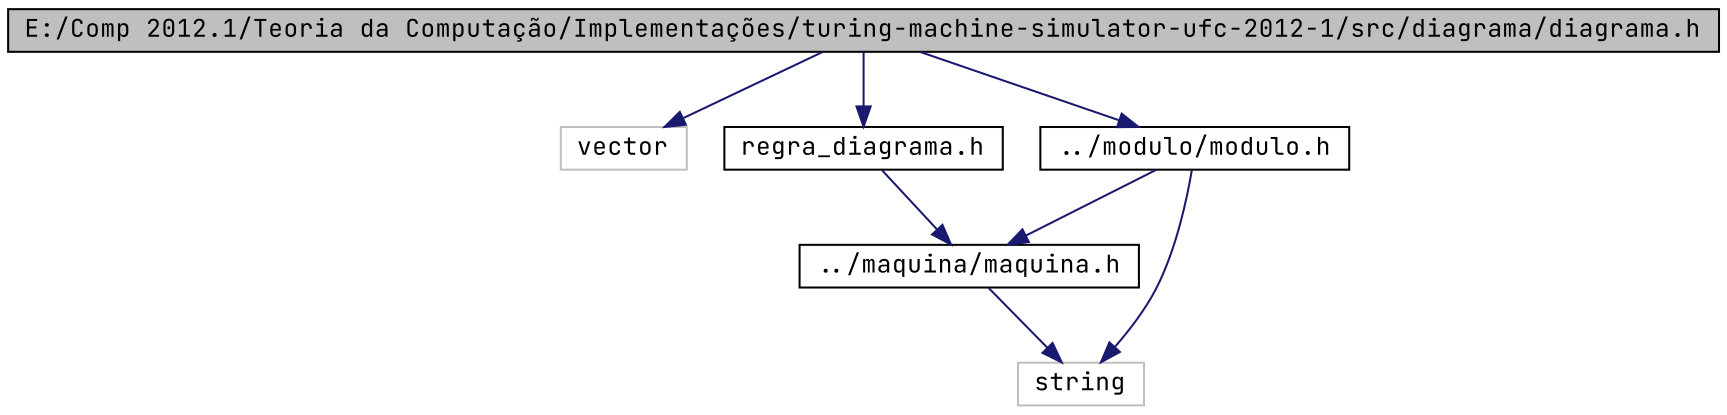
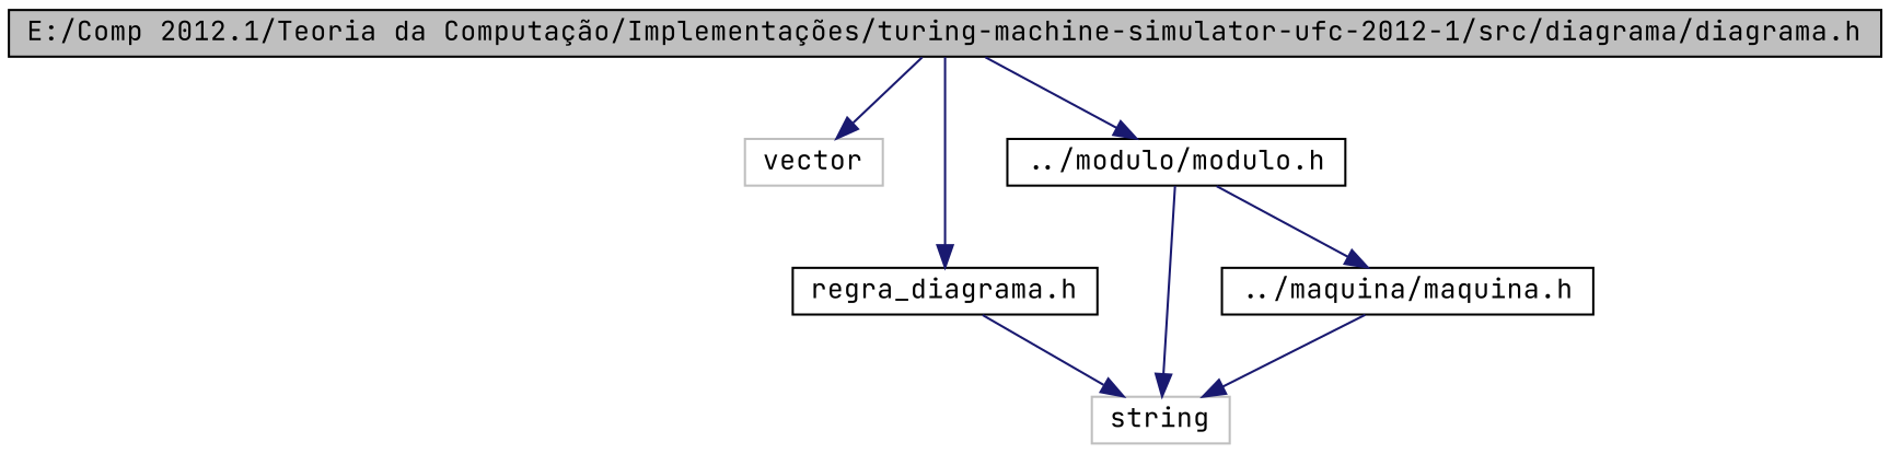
  digraph {
    fontname="JetBrains Mono"
    node [color=black fillcolor=white fontname="JetBrains Mono" fontsize=12 shape=record style=filled]
    edge [color=midnightblue fontname="JetBrains Mono" fontsize=12 labelfontname=Helvetica labelfontsize=12 style=solid]
    n1 [fillcolor=grey75 fontcolor=black height=0.2 label="E:/Comp 2012.1/Teoria da Computação/Implementações/turing-machine-simulator-ufc-2012-1/src/diagrama/diagrama.h" width=0.4]
    n2 [color=grey75 height=0.2 label=vector width=0.4]
    n3 [height=0.2 label="regra_diagrama.h" width=0.4]
    n4 [height=0.2 label="../modulo/modulo.h" width=0.4]
    n5 [color=grey75 height=0.2 label=string width=0.4]
    n6 [height=0.2 label="../maquina/maquina.h" width=0.4]
    n1 -> n2
    n1 -> n3
    n1 -> n4
-   n3 -> n6
+   n3 -> n5
    n4 -> n5
    n4 -> n6
    n6 -> n5
  }
